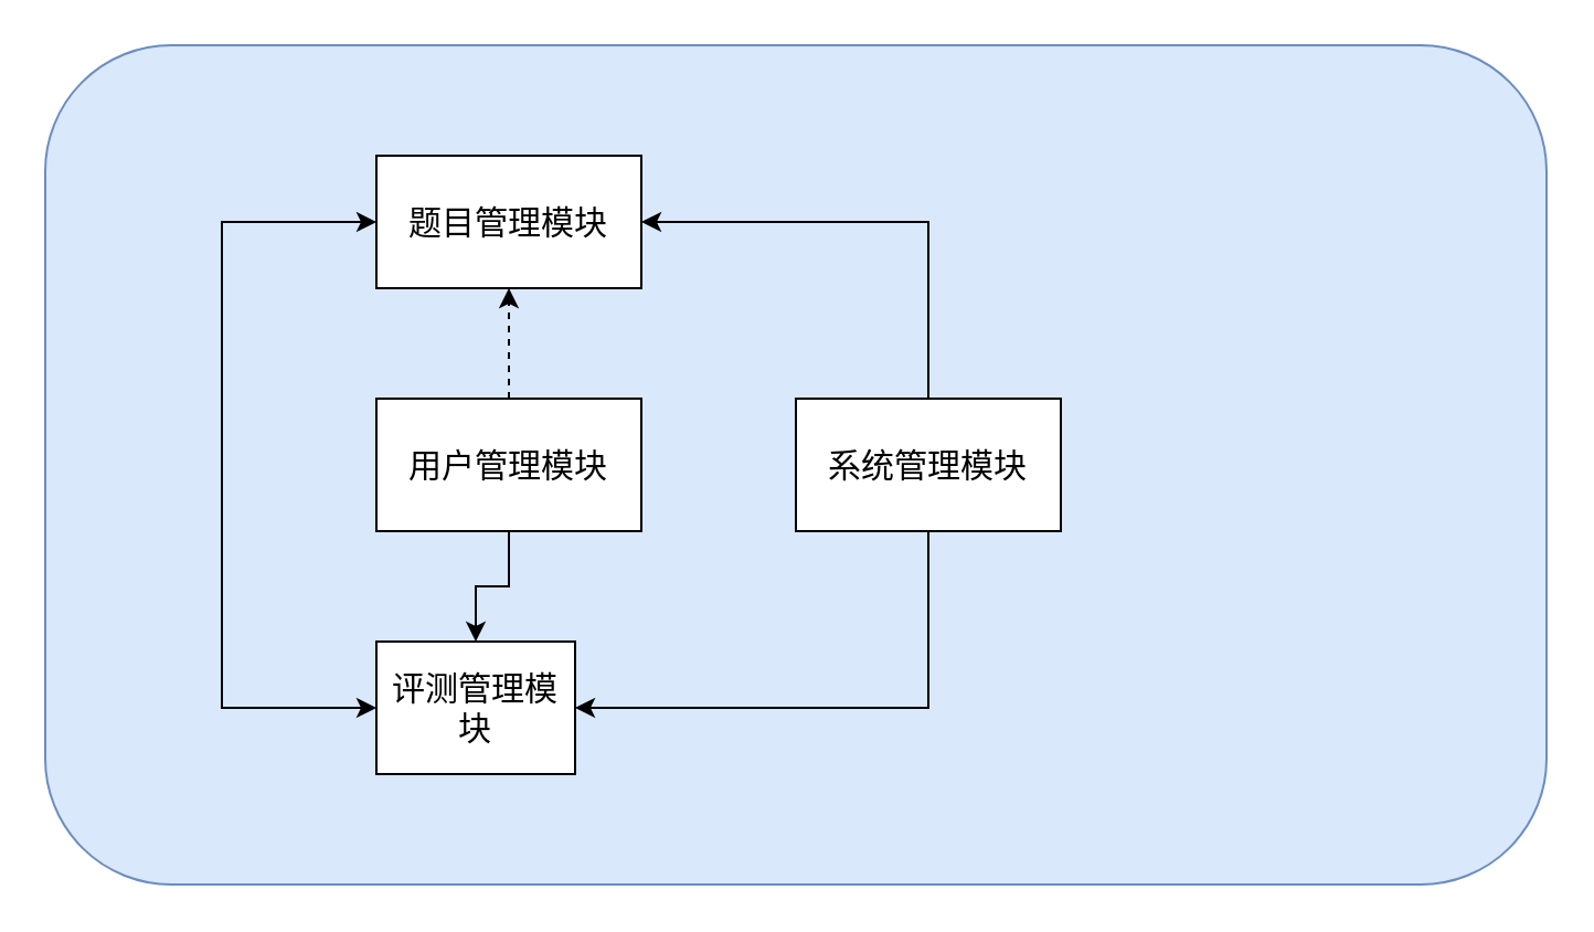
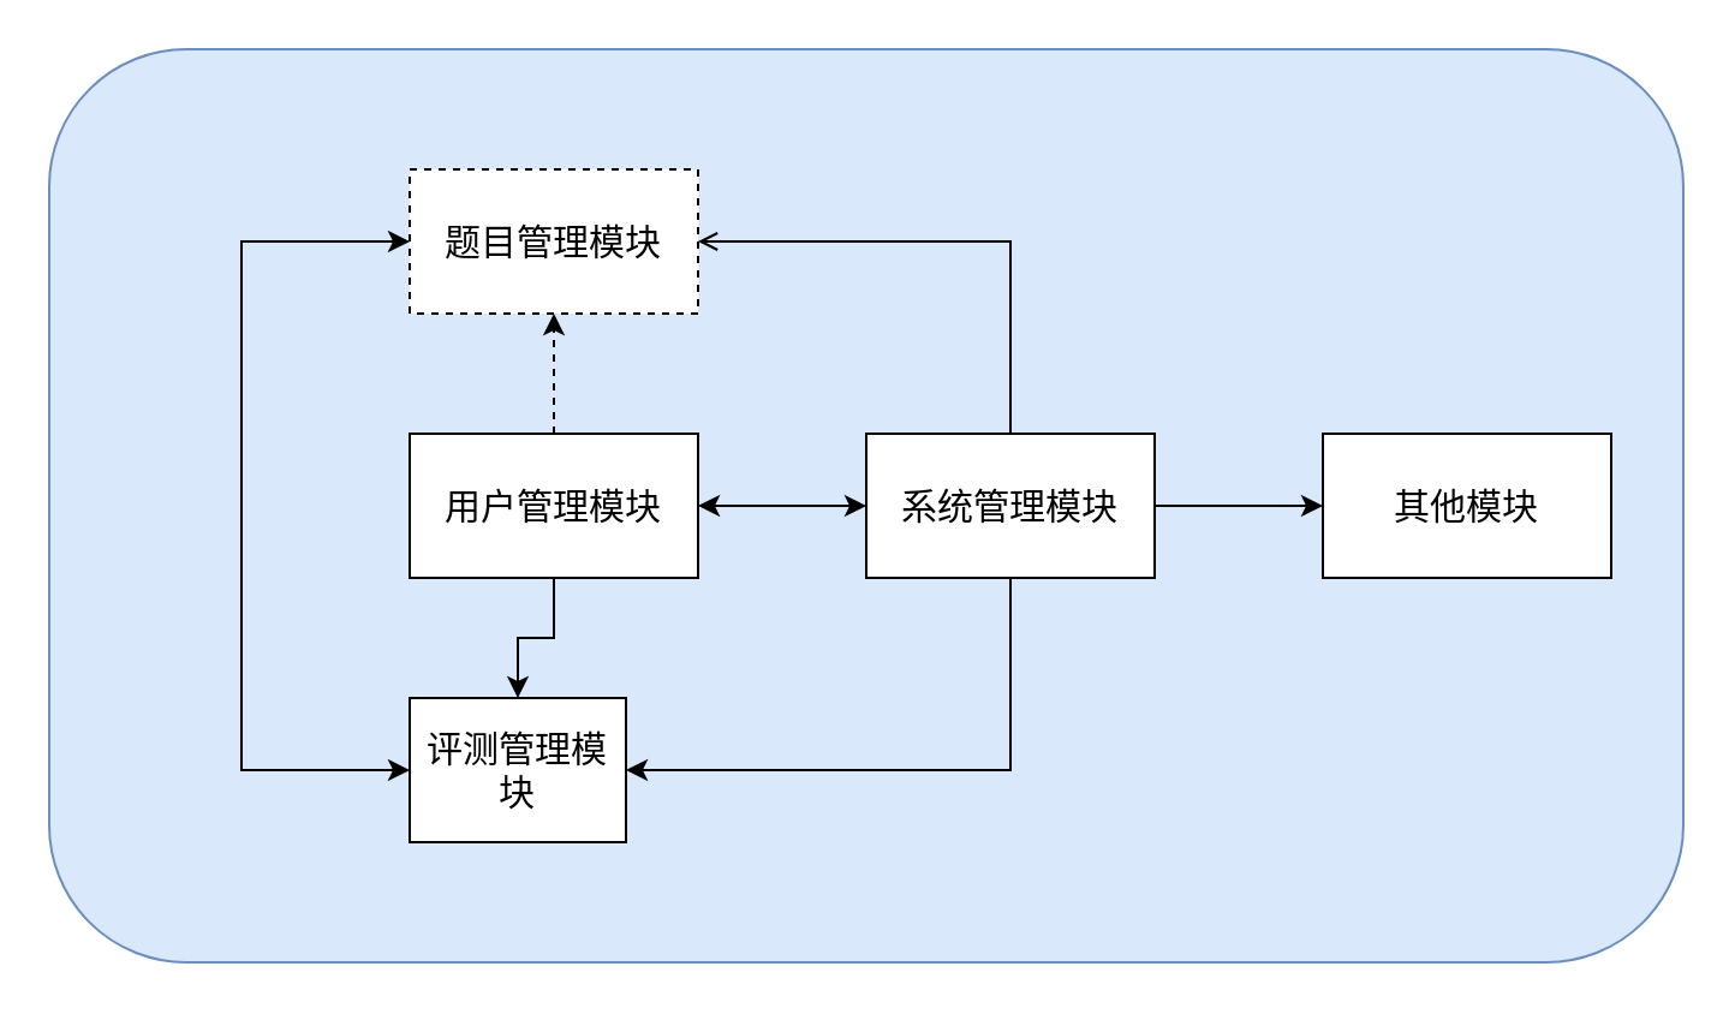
  <mxCell id="0" />
  <mxCell id="1" parent="0" />
  <mxCell id="2" value="" style="rounded=1;whiteSpace=wrap;html=1;fillColor=#dae8fc;strokeColor=#6c8ebf;" vertex="1" parent="1"><mxGeometry x="20" y="20" width="680" height="380" as="geometry" /></mxCell>
  <mxCell id="3" style="edgeStyle=orthogonalEdgeStyle;rounded=0;orthogonalLoop=1;jettySize=auto;html=1;entryX=0.5;entryY=1;entryDx=0;entryDy=0;dashed=1;" edge="1" parent="1" source="5" target="6"><mxGeometry relative="1" as="geometry" /></mxCell>
  <mxCell id="4" style="edgeStyle=orthogonalEdgeStyle;rounded=0;orthogonalLoop=1;jettySize=auto;html=1;entryX=0.5;entryY=0;entryDx=0;entryDy=0;" edge="1" parent="1" source="5" target="8"><mxGeometry relative="1" as="geometry" /></mxCell>
  <mxCell id="5" value="&lt;font style=&quot;font-size: 15px;&quot;&gt;用户管理模块&lt;/font&gt;" style="rounded=0;whiteSpace=wrap;html=1;" vertex="1" parent="1"><mxGeometry x="170" y="180" width="120" height="60" as="geometry" /></mxCell>
- <mxCell id="6" value="&lt;font style=&quot;font-size: 15px;&quot;&gt;题目管理模块&lt;/font&gt;" style="rounded=0;whiteSpace=wrap;html=1;" vertex="1" parent="1"><mxGeometry x="170" y="70" width="120" height="60" as="geometry" /></mxCell>
+ <mxCell id="6" value="&lt;font style=&quot;font-size: 15px;&quot;&gt;题目管理模块&lt;/font&gt;" style="rounded=0;whiteSpace=wrap;html=1;dashed=1;" vertex="1" parent="1"><mxGeometry x="170" y="70" width="120" height="60" as="geometry" /></mxCell>
  <mxCell id="7" style="edgeStyle=orthogonalEdgeStyle;rounded=0;orthogonalLoop=1;jettySize=auto;html=1;entryX=0;entryY=0.5;entryDx=0;entryDy=0;startArrow=classic;startFill=1;" edge="1" parent="1" source="8" target="6"><mxGeometry relative="1" as="geometry"><Array as="points"><mxPoint x="100" y="320" /><mxPoint x="100" y="100" /></Array></mxGeometry></mxCell>
  <mxCell id="8" value="&lt;font style=&quot;font-size: 15px;&quot;&gt;评测管理模块&lt;/font&gt;" style="rounded=0;whiteSpace=wrap;html=1;" vertex="1" parent="1"><mxGeometry x="170" y="290" width="90" height="60" as="geometry" /></mxCell>
- <mxCell id="10" style="edgeStyle=orthogonalEdgeStyle;rounded=0;orthogonalLoop=1;jettySize=auto;html=1;entryX=1;entryY=0.5;entryDx=0;entryDy=0;exitX=0.5;exitY=0;exitDx=0;exitDy=0;" edge="1" parent="1" source="13" target="6"><mxGeometry relative="1" as="geometry" /></mxCell>
+ <mxCell id="9" style="edgeStyle=orthogonalEdgeStyle;rounded=0;orthogonalLoop=1;jettySize=auto;html=1;entryX=1;entryY=0.5;entryDx=0;entryDy=0;startArrow=classic;startFill=1;" edge="1" parent="1" source="13" target="5"><mxGeometry relative="1" as="geometry" /></mxCell>
+ <mxCell id="10" style="edgeStyle=orthogonalEdgeStyle;rounded=0;orthogonalLoop=1;jettySize=auto;html=1;entryX=1;entryY=0.5;entryDx=0;entryDy=0;exitX=0.5;exitY=0;exitDx=0;exitDy=0;endArrow=open;" edge="1" parent="1" source="13" target="6"><mxGeometry relative="1" as="geometry" /></mxCell>
  <mxCell id="11" style="edgeStyle=orthogonalEdgeStyle;rounded=0;orthogonalLoop=1;jettySize=auto;html=1;entryX=1;entryY=0.5;entryDx=0;entryDy=0;exitX=0.5;exitY=1;exitDx=0;exitDy=0;" edge="1" parent="1" source="13" target="8"><mxGeometry relative="1" as="geometry" /></mxCell>
+ <mxCell id="12" style="edgeStyle=orthogonalEdgeStyle;rounded=0;orthogonalLoop=1;jettySize=auto;html=1;entryX=0;entryY=0.5;entryDx=0;entryDy=0;" edge="1" parent="1" source="13" target="14"><mxGeometry relative="1" as="geometry" /></mxCell>
  <mxCell id="13" value="&lt;font style=&quot;font-size: 15px;&quot;&gt;系统管理模块&lt;/font&gt;" style="rounded=0;whiteSpace=wrap;html=1;" vertex="1" parent="1"><mxGeometry x="360" y="180" width="120" height="60" as="geometry" /></mxCell>
+ <mxCell id="14" value="&lt;font style=&quot;font-size: 15px;&quot;&gt;其他模块&lt;/font&gt;" style="rounded=0;whiteSpace=wrap;html=1;" vertex="1" parent="1"><mxGeometry x="550" y="180" width="120" height="60" as="geometry" /></mxCell>
